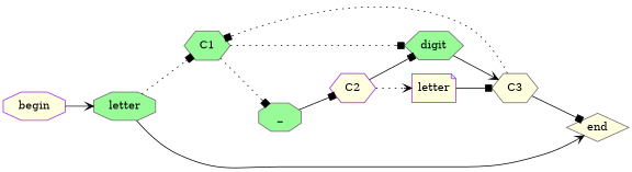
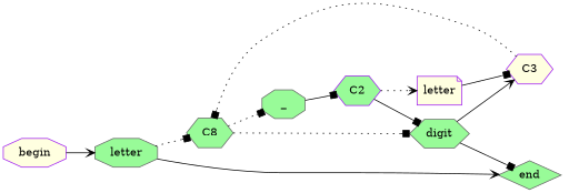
  digraph {
    rankdir=LR
    node [color=gray40 fillcolor=palegreen shape=hexagon style=filled]
    edge [arrowhead=box style=solid]
-   C1 [height=0.1 width=0.1]
+   C1 [height=0.1 width=0.1 label=C8]
    n2 [label=_ shape=octagon]
    I1 [style=invis color="" fillcolor="" shape=""]
-   C2 [color=purple fillcolor=lightyellow height=0.1 width=0.1]
+   C2 [color=purple height=0.1 width=0.1]
    n5 [label=digit]
    n6 [color=purple fillcolor=lightyellow label=letter shape=note]
    I2 [style=invis color="" fillcolor="" shape=""]
-   C3 [fillcolor=lightyellow height=0.1 width=0.1]
-   n9 [fillcolor=lightyellow label=end rank=sink shape=diamond]
+   C3 [color=purple fillcolor=lightyellow height=0.1 width=0.1]
+   n9 [label=end rank=sink shape=diamond]
    n10 [color=purple fillcolor=lightyellow label=begin rank=source shape=octagon]
    n11 [label=letter shape=octagon]
    subgraph cluster_1 {
      style=invis
      C1
      n2
      I1
      C2
      n5
      n6
      I2
      C3
    }
    C1 -> n2 [style=dotted]
    C1 -> I1 [style=invis arrowhead=""]
    C1 -> n5 [style=dotted weight=100]
    n2 -> C2
    I1 -> C2 [style=invis arrowhead=""]
    C2 -> n5
    C2 -> n6 [arrowhead=vee style=dotted weight=100]
    C2 -> I2 [style=invis arrowhead=""]
    n5 -> C3 [arrowhead=vee]
    n6 -> C3
    I2 -> C3 [style=invis arrowhead=""]
    C3 -> C1 [style=dotted]
-   C3 -> n9
+   n5 -> n9
    n10 -> n11 [arrowhead=vee]
    n11 -> C1 [style=dotted]
    n11 -> n9 [arrowhead=vee]
  }
